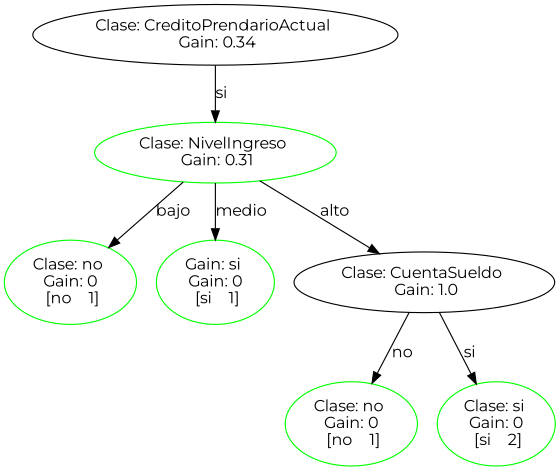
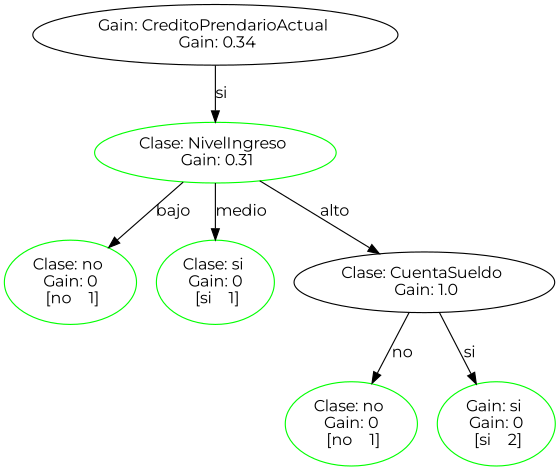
  digraph {
    fontname=Montserrat
    node [fontname=Montserrat color=green]
    edge [fontname=Montserrat splines=line]
-   n1 [label="Clase: CreditoPrendarioActual \n Gain: 0.34" color=""]
+   n1 [label="Gain: CreditoPrendarioActual \n Gain: 0.34" color=""]
    n2 [label="Clase: NivelIngreso \n Gain: 0.31"]
    n3 [label="Clase: no \n Gain: 0 \n [no    1]"]
-   n4 [label="Gain: si \n Gain: 0 \n [si    1]"]
+   n4 [label="Clase: si \n Gain: 0 \n [si    1]"]
    n5 [label="Clase: CuentaSueldo \n Gain: 1.0" color=""]
    n6 [label="Clase: no \n Gain: 0 \n [no    1]"]
-   n7 [label="Clase: si \n Gain: 0 \n [si    2]"]
+   n7 [label="Gain: si \n Gain: 0 \n [si    2]"]
    n1 -> n2 [label=si]
    n2 -> n3 [label=bajo]
    n2 -> n4 [label=medio]
    n2 -> n5 [label=alto]
    n5 -> n6 [label=no]
    n5 -> n7 [label=si]
  }
